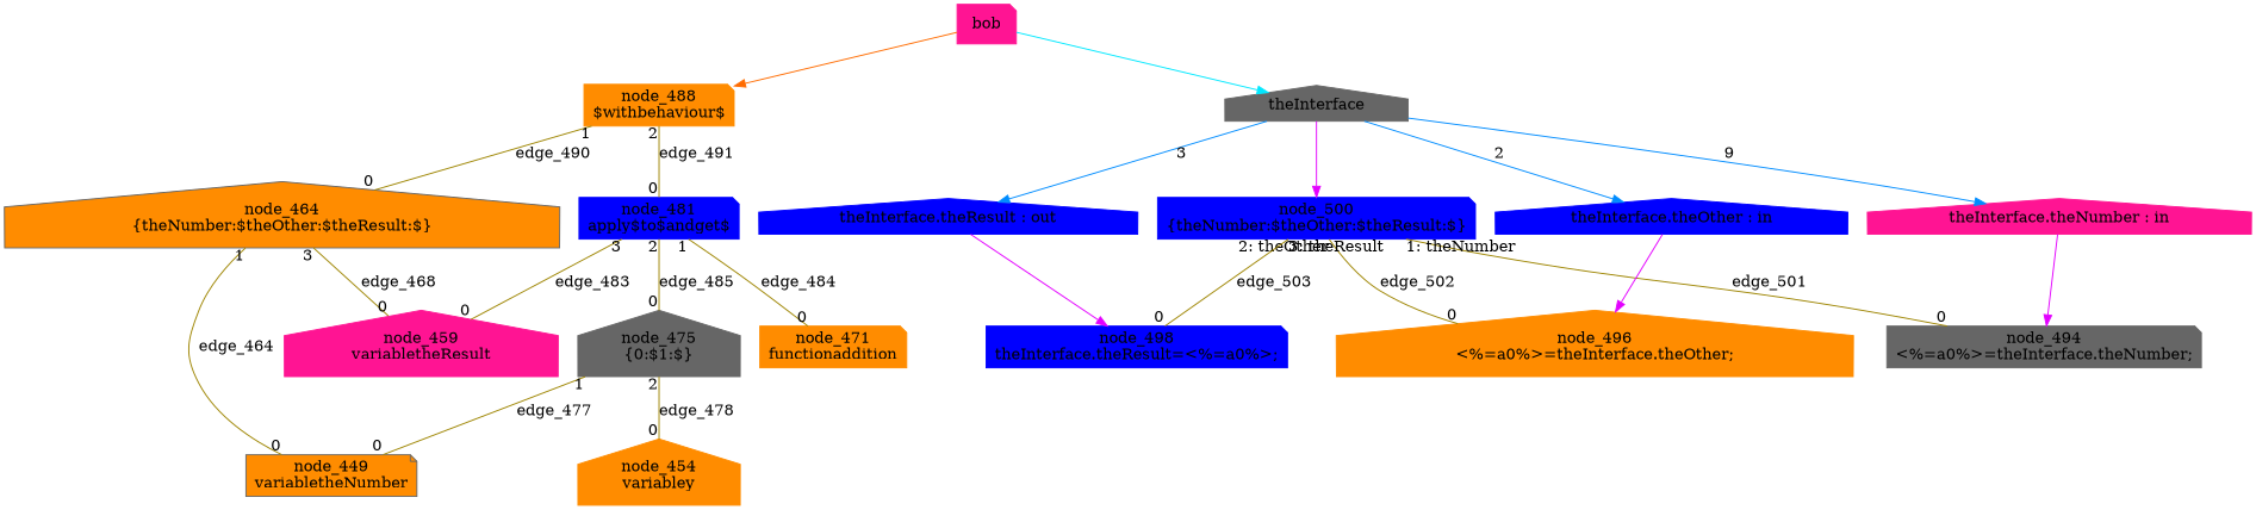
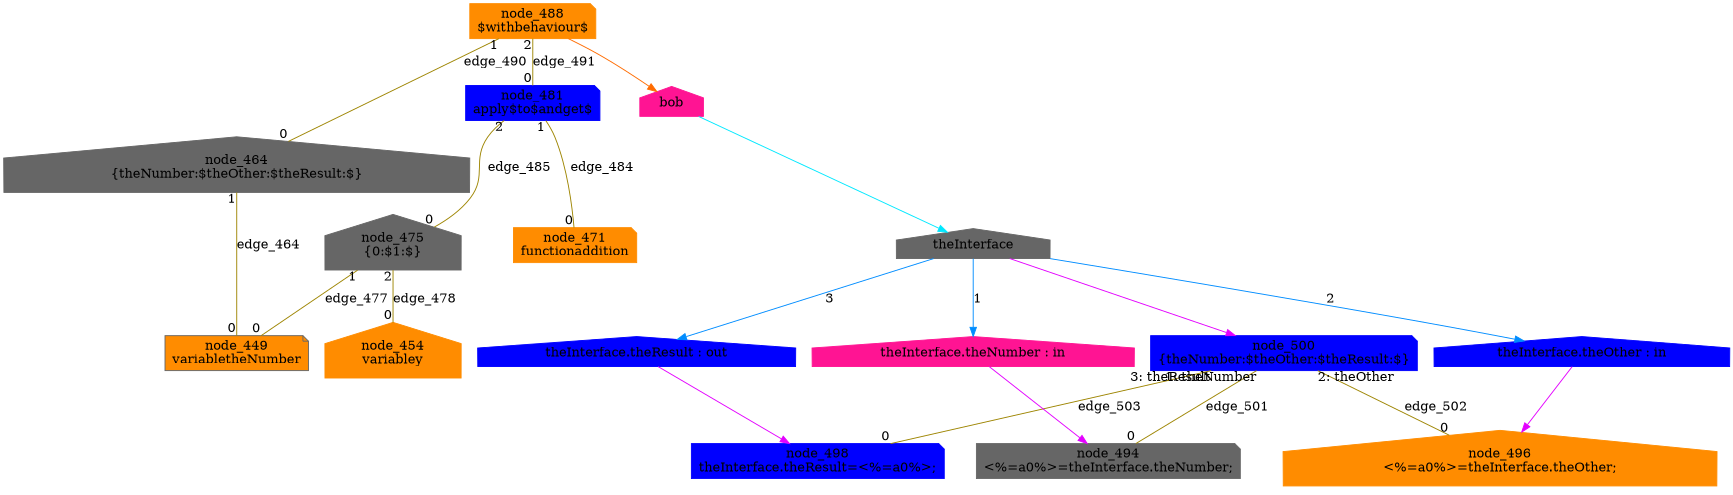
  digraph {
    fontname="DejaVu Serif"
    node [color=gray40 fontname="DejaVu Serif" shape=house style=filled]
    edge [arrowHead=none arrowsize=1 color="#9d8400" dir=none fontname="DejaVu Serif" headlabel=0]
    n1 [fillcolor=darkorange label="node_449\nvariabletheNumber" shape=note]
    n2 [color=darkorange label="node_454\nvariabley"]
-   n3 [color=deeppink label="node_459\nvariabletheResult"]
-   n4 [label="node_464\n{theNumber:$theOther:$theResult:$}" fillcolor=darkorange]
+   n4 [label="node_464\n{theNumber:$theOther:$theResult:$}"]
    n5 [color=darkorange label="node_471\nfunctionaddition" shape=note]
    n6 [label="node_475\n{0:$1:$}"]
    n7 [color=blue label="node_481\napply$to$andget$" shape=note]
    n8 [color=darkorange label="node_488\n$withbehaviour$" shape=note]
    n9 [label="node_494\n<%=a0%>=theInterface.theNumber;\n" shape=note]
    n10 [color=darkorange label="node_496\n<%=a0%>=theInterface.theOther;\n"]
    n11 [color=blue label="node_498\ntheInterface.theResult=<%=a0%>;\n" shape=note]
    n12 [color=blue label="node_500\n{theNumber:$theOther:$theResult:$}" shape=note]
-   n13 [color=deeppink label=bob shape=note]
+   n13 [color=deeppink label=bob]
    n14 [label=theInterface]
    n15 [color=deeppink label="theInterface.theNumber : in"]
    n16 [color=blue label="theInterface.theOther : in"]
    n17 [color=blue label="theInterface.theResult : out"]
    n4 -> n1 [label=edge_464 taillabel=1]
-   n4 -> n3 [label=edge_468 taillabel=3]
    n6 -> n1 [label=edge_477 taillabel=1]
    n6 -> n2 [label=edge_478 taillabel=2]
-   n7 -> n3 [label=edge_483 taillabel=3]
    n7 -> n5 [label=edge_484 taillabel=1]
    n7 -> n6 [label=edge_485 taillabel=2]
    n8 -> n4 [label=edge_490 taillabel=1]
    n8 -> n7 [label=edge_491 taillabel=2]
    n12 -> n9 [label=edge_501 taillabel="1: theNumber"]
    n12 -> n10 [label=edge_502 taillabel="2: theOther"]
    n12 -> n11 [label=edge_503 taillabel="3: theResult"]
-   n13 -> n8 [arrowHead=normal color="#ff6b00" dir=forward headlabel=""]
+   n8 -> n13 [arrowHead=normal color="#ff6b00" dir=forward headlabel=""]
    n13 -> n14 [arrowHead=normal color="#00e8ff" dir=forward headlabel=""]
    n14 -> n12 [arrowHead=normal color="#e300ff" dir=forward headlabel=""]
-   n14 -> n15 [arrowHead=normal color="#008cff" dir=forward label=9 headlabel=""]
+   n14 -> n15 [arrowHead=normal color="#008cff" dir=forward label=1 headlabel=""]
    n14 -> n16 [arrowHead=normal color="#008cff" dir=forward label=2 headlabel=""]
    n14 -> n17 [arrowHead=normal color="#008cff" dir=forward label=3 headlabel=""]
    n15 -> n9 [arrowHead=normal color="#e300ff" dir=forward headlabel=""]
    n16 -> n10 [arrowHead=normal color="#e300ff" dir=forward headlabel=""]
    n17 -> n11 [arrowHead=normal color="#e300ff" dir=forward headlabel=""]
  }
